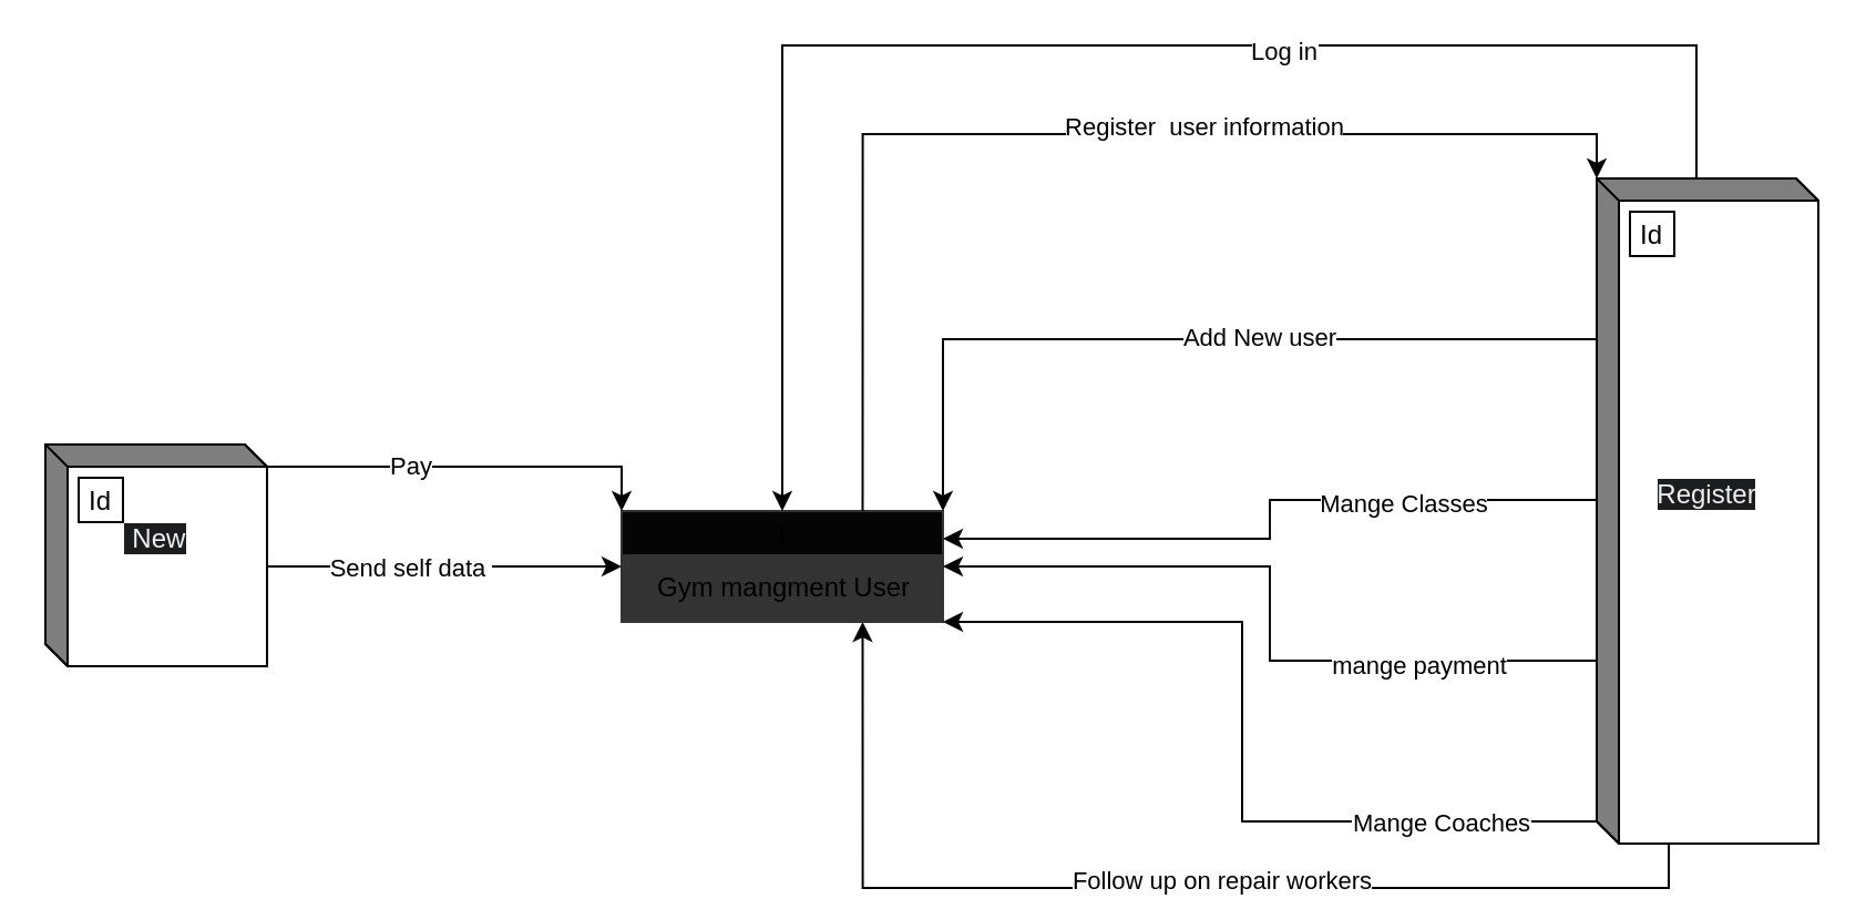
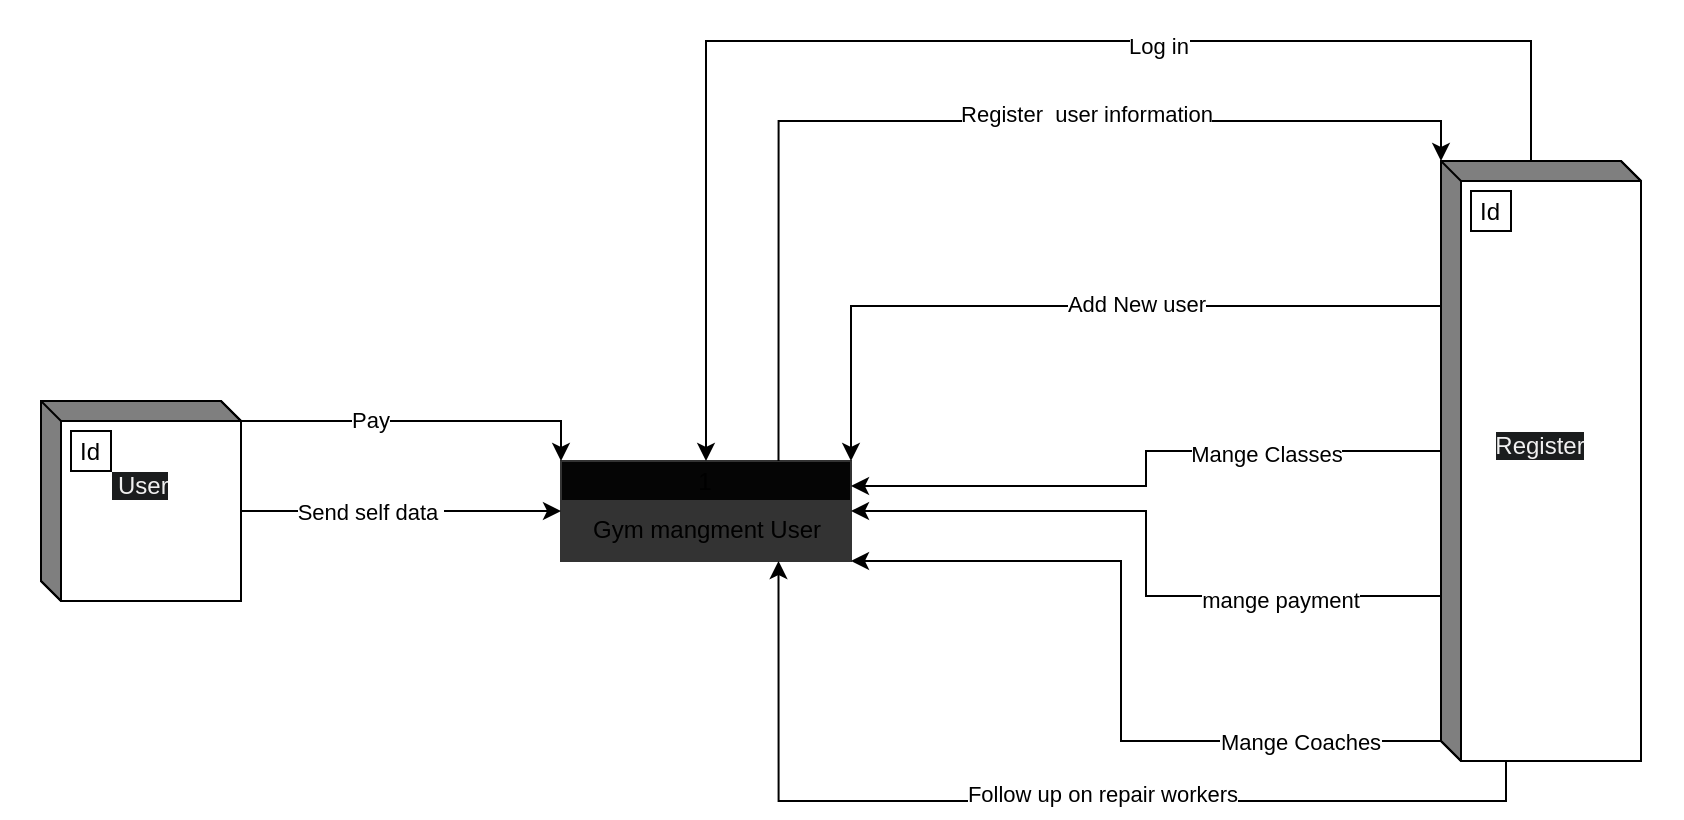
  <mxCell id="0" />
  <mxCell id="1" parent="0" />
  <mxCell id="2" value="1" style="swimlane;fontStyle=0;childLayout=stackLayout;horizontal=1;startSize=20;fillColor=#050505;horizontalStack=0;resizeParent=1;resizeParentMax=0;resizeLast=0;collapsible=0;marginBottom=0;swimlaneFillColor=#333333;strokeColor=#333333;" vertex="1" parent="1"><mxGeometry x="280" y="230" width="145" height="50" as="geometry" /></mxCell>
  <mxCell id="3" value="Gym mangment User" style="text;html=1;align=center;verticalAlign=middle;resizable=0;points=[];autosize=1;strokeColor=none;fillColor=none;" vertex="1" parent="2"><mxGeometry y="20" width="145" height="30" as="geometry" /></mxCell>
  <mxCell id="4" style="edgeStyle=orthogonalEdgeStyle;rounded=0;orthogonalLoop=1;jettySize=auto;html=1;exitX=0;exitY=0;exitDx=100;exitDy=55;exitPerimeter=0;entryX=0;entryY=0.5;entryDx=0;entryDy=0;" edge="1" parent="1" source="8" target="2"><mxGeometry relative="1" as="geometry" /></mxCell>
  <mxCell id="5" value="Send self data&amp;nbsp;" style="edgeLabel;html=1;align=center;verticalAlign=middle;resizable=0;points=[];" vertex="1" connectable="0" parent="4"><mxGeometry x="-0.205" relative="1" as="geometry"><mxPoint as="offset" /></mxGeometry></mxCell>
  <mxCell id="6" style="edgeStyle=orthogonalEdgeStyle;rounded=0;orthogonalLoop=1;jettySize=auto;html=1;exitX=0;exitY=0;exitDx=100;exitDy=10;exitPerimeter=0;entryX=0;entryY=0;entryDx=0;entryDy=0;" edge="1" parent="1" source="8" target="2"><mxGeometry relative="1" as="geometry" /></mxCell>
  <mxCell id="7" value="Pay" style="edgeLabel;html=1;align=center;verticalAlign=middle;resizable=0;points=[];" vertex="1" connectable="0" parent="6"><mxGeometry x="-0.293" y="1" relative="1" as="geometry"><mxPoint as="offset" /></mxGeometry></mxCell>
- <mxCell id="8" value="&#10;&lt;span style=&quot;color: rgb(240, 240, 240); font-family: Helvetica; font-size: 12px; font-style: normal; font-variant-ligatures: normal; font-variant-caps: normal; font-weight: 400; letter-spacing: normal; orphans: 2; text-align: center; text-indent: 0px; text-transform: none; widows: 2; word-spacing: 0px; -webkit-text-stroke-width: 0px; white-space: normal; background-color: rgb(27, 29, 30); text-decoration-thickness: initial; text-decoration-style: initial; text-decoration-color: initial; display: inline !important; float: none;&quot;&gt;&amp;nbsp;New&lt;/span&gt;&#10;&#10;" style="html=1;dashed=0;whiteSpace=wrap;shape=mxgraph.dfd.externalEntity" vertex="1" parent="1"><mxGeometry x="20" y="200" width="100" height="100" as="geometry" /></mxCell>
+ <mxCell id="8" value="&#10;&lt;span style=&quot;color: rgb(240, 240, 240); font-family: Helvetica; font-size: 12px; font-style: normal; font-variant-ligatures: normal; font-variant-caps: normal; font-weight: 400; letter-spacing: normal; orphans: 2; text-align: center; text-indent: 0px; text-transform: none; widows: 2; word-spacing: 0px; -webkit-text-stroke-width: 0px; white-space: normal; background-color: rgb(27, 29, 30); text-decoration-thickness: initial; text-decoration-style: initial; text-decoration-color: initial; display: inline !important; float: none;&quot;&gt;&amp;nbsp;User&lt;/span&gt;&#10;&#10;" style="html=1;dashed=0;whiteSpace=wrap;shape=mxgraph.dfd.externalEntity" vertex="1" parent="1"><mxGeometry x="20" y="200" width="100" height="100" as="geometry" /></mxCell>
  <mxCell id="9" value="Id" style="autosize=1;part=1;resizable=0;strokeColor=inherit;fillColor=inherit;gradientColor=inherit;" vertex="1" parent="8"><mxGeometry width="20" height="20" relative="1" as="geometry"><mxPoint x="15" y="15" as="offset" /></mxGeometry></mxCell>
  <mxCell id="10" style="edgeStyle=orthogonalEdgeStyle;rounded=0;orthogonalLoop=1;jettySize=auto;html=1;exitX=0;exitY=0;exitDx=45;exitDy=0;exitPerimeter=0;entryX=0.5;entryY=0;entryDx=0;entryDy=0;" edge="1" parent="1" source="22" target="2"><mxGeometry relative="1" as="geometry"><Array as="points"><mxPoint x="765" y="20" /><mxPoint x="353" y="20" /></Array></mxGeometry></mxCell>
  <mxCell id="11" value="Log in" style="edgeLabel;html=1;align=center;verticalAlign=middle;resizable=0;points=[];" vertex="1" connectable="0" parent="10"><mxGeometry x="-0.275" y="2" relative="1" as="geometry"><mxPoint as="offset" /></mxGeometry></mxCell>
  <mxCell id="12" style="edgeStyle=orthogonalEdgeStyle;rounded=0;orthogonalLoop=1;jettySize=auto;html=1;exitX=0;exitY=0;exitDx=0;exitDy=72.5;exitPerimeter=0;entryX=1;entryY=0;entryDx=0;entryDy=0;" edge="1" parent="1" source="22" target="2"><mxGeometry relative="1" as="geometry" /></mxCell>
  <mxCell id="13" value="Add New user" style="edgeLabel;html=1;align=center;verticalAlign=middle;resizable=0;points=[];" vertex="1" connectable="0" parent="12"><mxGeometry x="-0.177" y="-1" relative="1" as="geometry"><mxPoint as="offset" /></mxGeometry></mxCell>
  <mxCell id="14" style="edgeStyle=orthogonalEdgeStyle;rounded=0;orthogonalLoop=1;jettySize=auto;html=1;exitX=0;exitY=0;exitDx=0;exitDy=145;exitPerimeter=0;entryX=1;entryY=0.25;entryDx=0;entryDy=0;" edge="1" parent="1" source="22" target="2"><mxGeometry relative="1" as="geometry" /></mxCell>
  <mxCell id="15" value="Mange Classes" style="edgeLabel;html=1;align=center;verticalAlign=middle;resizable=0;points=[];" vertex="1" connectable="0" parent="14"><mxGeometry x="-0.439" y="1" relative="1" as="geometry"><mxPoint as="offset" /></mxGeometry></mxCell>
  <mxCell id="16" style="edgeStyle=orthogonalEdgeStyle;rounded=0;orthogonalLoop=1;jettySize=auto;html=1;exitX=0;exitY=0;exitDx=0;exitDy=217.5;exitPerimeter=0;entryX=1;entryY=0.5;entryDx=0;entryDy=0;" edge="1" parent="1" source="22" target="2"><mxGeometry relative="1" as="geometry" /></mxCell>
  <mxCell id="17" value="mange payment" style="edgeLabel;html=1;align=center;verticalAlign=middle;resizable=0;points=[];" vertex="1" connectable="0" parent="16"><mxGeometry x="-0.522" y="2" relative="1" as="geometry"><mxPoint as="offset" /></mxGeometry></mxCell>
  <mxCell id="18" style="edgeStyle=orthogonalEdgeStyle;rounded=0;orthogonalLoop=1;jettySize=auto;html=1;exitX=0;exitY=0;exitDx=0;exitDy=290;exitPerimeter=0;entryX=1;entryY=1;entryDx=0;entryDy=0;" edge="1" parent="1" source="22" target="2"><mxGeometry relative="1" as="geometry"><Array as="points"><mxPoint x="560" y="370" /><mxPoint x="560" y="280" /></Array></mxGeometry></mxCell>
  <mxCell id="19" value="Mange Coaches" style="edgeLabel;html=1;align=center;verticalAlign=middle;resizable=0;points=[];" vertex="1" connectable="0" parent="18"><mxGeometry x="-0.633" relative="1" as="geometry"><mxPoint as="offset" /></mxGeometry></mxCell>
  <mxCell id="20" style="edgeStyle=orthogonalEdgeStyle;rounded=0;orthogonalLoop=1;jettySize=auto;html=1;exitX=0;exitY=0;exitDx=32.5;exitDy=300;exitPerimeter=0;entryX=0.75;entryY=1;entryDx=0;entryDy=0;" edge="1" parent="1" source="22" target="2"><mxGeometry relative="1" as="geometry" /></mxCell>
  <mxCell id="21" value="Follow up on repair workers" style="edgeLabel;html=1;align=center;verticalAlign=middle;resizable=0;points=[];" vertex="1" connectable="0" parent="20"><mxGeometry x="-0.118" y="-4" relative="1" as="geometry"><mxPoint as="offset" /></mxGeometry></mxCell>
  <mxCell id="22" value="&#10;&lt;span style=&quot;color: rgb(240, 240, 240); font-family: Helvetica; font-size: 12px; font-style: normal; font-variant-ligatures: normal; font-variant-caps: normal; font-weight: 400; letter-spacing: normal; orphans: 2; text-align: center; text-indent: 0px; text-transform: none; widows: 2; word-spacing: 0px; -webkit-text-stroke-width: 0px; white-space: normal; background-color: rgb(27, 29, 30); text-decoration-thickness: initial; text-decoration-style: initial; text-decoration-color: initial; display: inline !important; float: none;&quot;&gt;Register&lt;/span&gt;&#10;&#10;" style="html=1;dashed=0;whiteSpace=wrap;shape=mxgraph.dfd.externalEntity" vertex="1" parent="1"><mxGeometry x="720" y="80" width="100" height="300" as="geometry" /></mxCell>
  <mxCell id="23" value="Id" style="autosize=1;part=1;resizable=0;strokeColor=inherit;fillColor=inherit;gradientColor=inherit;" vertex="1" parent="22"><mxGeometry width="20" height="20" relative="1" as="geometry"><mxPoint x="15" y="15" as="offset" /></mxGeometry></mxCell>
  <mxCell id="24" style="edgeStyle=orthogonalEdgeStyle;rounded=0;orthogonalLoop=1;jettySize=auto;html=1;exitX=0.75;exitY=0;exitDx=0;exitDy=0;entryX=0;entryY=0;entryDx=0;entryDy=0;entryPerimeter=0;" edge="1" parent="1" source="2" target="22"><mxGeometry relative="1" as="geometry" /></mxCell>
  <mxCell id="25" value="Register&amp;nbsp; user information" style="edgeLabel;html=1;align=center;verticalAlign=middle;resizable=0;points=[];" vertex="1" connectable="0" parent="24"><mxGeometry x="0.242" y="4" relative="1" as="geometry"><mxPoint as="offset" /></mxGeometry></mxCell>
